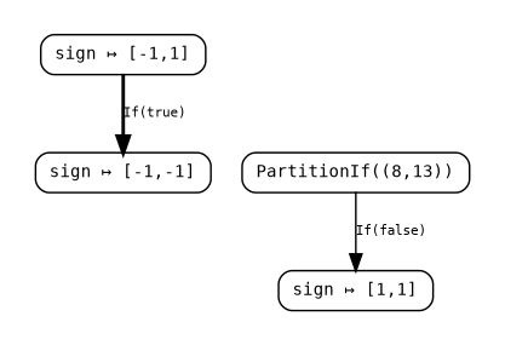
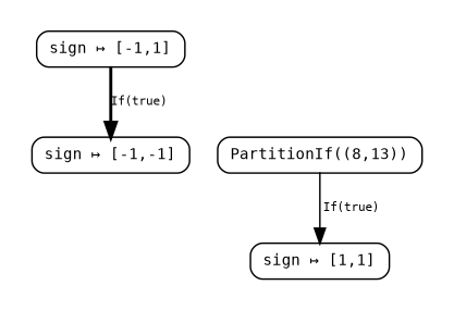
  digraph {
    fontsize=8.0
    node [fontname=Monospace fontsize=10.0 shape=record style=rounded]
    edge [fontname=Monospace fontsize=8.0]
    n1 [height=0.3 label="PartitionIf((8,13))"]
    n2 [height=0.3 label="sign ↦ [-1,-1]"]
    n3 [height=0.3 label="sign ↦ [1,1]"]
    n4 [height=0.3 label="sign ↦ [-1,1]"]
    subgraph cluster_1 {
      color=white
      n1
      n2
      n3
    }
    subgraph cluster_2 {
      color=white
      n4
    }
-   n1 -> n3 [label="If(false)" style=solid]
+   n1 -> n3 [label="If(true)" style=solid]
    n4 -> n2 [label="If(true)" style=bold]
  }
